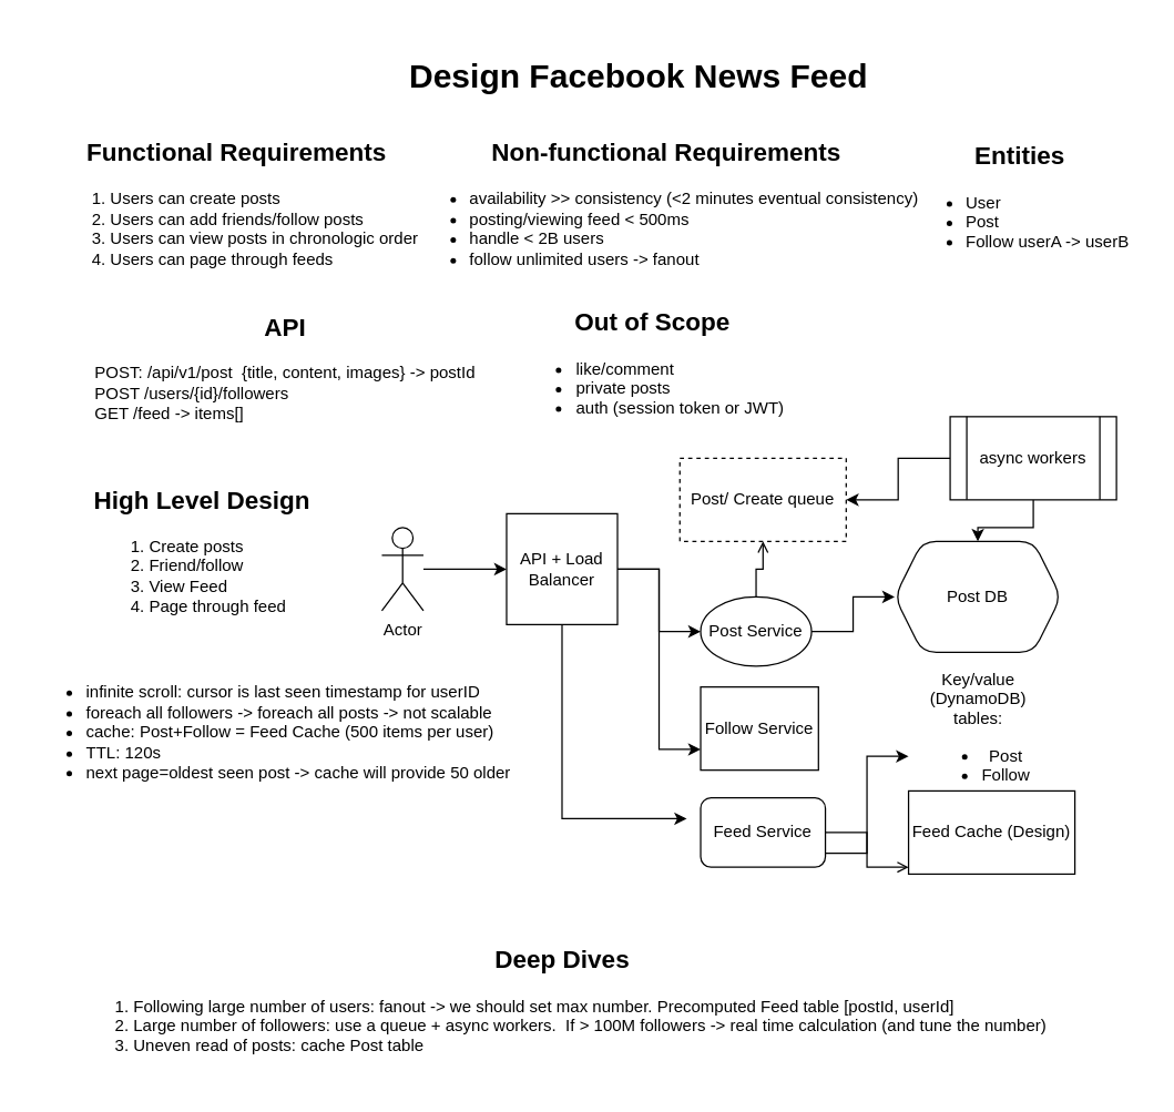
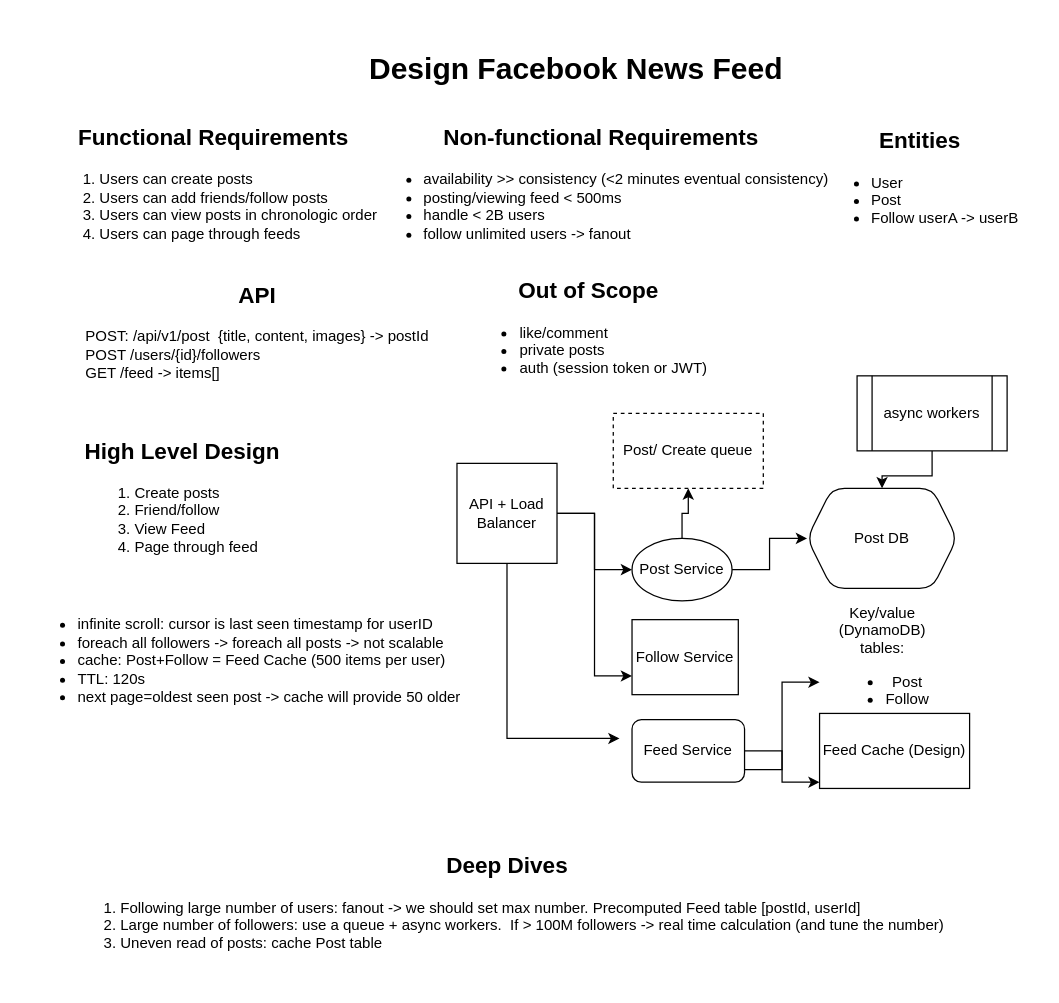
  <mxCell id="0" />
  <mxCell id="1" parent="0" />
  <mxCell id="2" value="&lt;h1&gt;Design Facebook News Feed&lt;/h1&gt;" style="text;html=1;align=center;verticalAlign=middle;resizable=0;points=[];autosize=1;strokeColor=none;fillColor=none;" vertex="1" parent="1"><mxGeometry x="285" y="20" width="350" height="70" as="geometry" /></mxCell>
  <mxCell id="3" value="&lt;h2&gt;Functional Requirements&lt;/h2&gt;&lt;div&gt;&lt;ol&gt;&lt;li style=&quot;text-align: left;&quot;&gt;Users can create posts&lt;/li&gt;&lt;li style=&quot;text-align: left;&quot;&gt;Users can add friends/follow posts&lt;/li&gt;&lt;li style=&quot;text-align: left;&quot;&gt;Users can view posts in chronologic order&lt;/li&gt;&lt;li style=&quot;text-align: left;&quot;&gt;Users can page through feeds&lt;/li&gt;&lt;/ol&gt;&lt;/div&gt;" style="text;html=1;align=center;verticalAlign=middle;resizable=0;points=[];autosize=1;strokeColor=none;fillColor=none;" vertex="1" parent="1"><mxGeometry x="25" y="80" width="290" height="130" as="geometry" /></mxCell>
  <mxCell id="4" value="&lt;h2&gt;Non-functional Requirements&lt;/h2&gt;&lt;div&gt;&lt;ul&gt;&lt;li style=&quot;text-align: left;&quot;&gt;availability &amp;gt;&amp;gt; consistency (&amp;lt;2 minutes eventual consistency)&lt;/li&gt;&lt;li style=&quot;text-align: left;&quot;&gt;posting/viewing feed &amp;lt; 500ms&lt;/li&gt;&lt;li style=&quot;text-align: left;&quot;&gt;handle &amp;lt; 2B users&lt;/li&gt;&lt;li style=&quot;text-align: left;&quot;&gt;follow unlimited users -&amp;gt; fanout&lt;/li&gt;&lt;/ul&gt;&lt;/div&gt;" style="text;html=1;align=center;verticalAlign=middle;resizable=0;points=[];autosize=1;strokeColor=none;fillColor=none;" vertex="1" parent="1"><mxGeometry x="285" y="80" width="390" height="130" as="geometry" /></mxCell>
  <mxCell id="5" value="&lt;h2&gt;Entities&lt;/h2&gt;&lt;div style=&quot;text-align: left;&quot;&gt;&lt;ul&gt;&lt;li&gt;User&lt;/li&gt;&lt;li&gt;Post&lt;/li&gt;&lt;li&gt;Follow userA -&amp;gt; userB&lt;/li&gt;&lt;/ul&gt;&lt;/div&gt;" style="text;html=1;align=center;verticalAlign=middle;resizable=0;points=[];autosize=1;strokeColor=none;fillColor=none;" vertex="1" parent="1"><mxGeometry x="645" y="80" width="180" height="120" as="geometry" /></mxCell>
  <mxCell id="6" value="&lt;h2&gt;API&lt;/h2&gt;&lt;div style=&quot;text-align: left;&quot;&gt;POST: /api/v1/post&amp;nbsp; {title, content, images} -&amp;gt; postId&lt;/div&gt;&lt;div style=&quot;text-align: left;&quot;&gt;POST /users/{id}/followers&lt;/div&gt;&lt;div style=&quot;text-align: left;&quot;&gt;GET /feed -&amp;gt; items[]&lt;/div&gt;&lt;div style=&quot;text-align: left;&quot;&gt;&lt;br&gt;&lt;/div&gt;" style="text;html=1;align=center;verticalAlign=middle;resizable=0;points=[];autosize=1;strokeColor=none;fillColor=none;" vertex="1" parent="1"><mxGeometry x="55" y="205" width="300" height="120" as="geometry" /></mxCell>
  <mxCell id="7" value="&lt;h2&gt;Out of Scope&lt;/h2&gt;&lt;div style=&quot;text-align: left;&quot;&gt;&lt;ul&gt;&lt;li&gt;like/comment&lt;/li&gt;&lt;li&gt;private posts&lt;/li&gt;&lt;li&gt;auth (session token or JWT)&lt;/li&gt;&lt;/ul&gt;&lt;/div&gt;" style="text;html=1;align=center;verticalAlign=middle;resizable=0;points=[];autosize=1;strokeColor=none;fillColor=none;" vertex="1" parent="1"><mxGeometry x="365" y="200" width="210" height="120" as="geometry" /></mxCell>
  <mxCell id="8" value="&lt;h2&gt;High Level Design&lt;/h2&gt;&lt;div&gt;&lt;ol&gt;&lt;li style=&quot;text-align: left;&quot;&gt;Create posts&lt;/li&gt;&lt;li style=&quot;text-align: left;&quot;&gt;Friend/follow&lt;/li&gt;&lt;li style=&quot;text-align: left;&quot;&gt;View Feed&lt;/li&gt;&lt;li style=&quot;text-align: left;&quot;&gt;Page through feed&lt;/li&gt;&lt;/ol&gt;&lt;div style=&quot;text-align: left;&quot;&gt;&lt;br&gt;&lt;/div&gt;&lt;/div&gt;&lt;div style=&quot;text-align: left;&quot;&gt;&lt;br&gt;&lt;/div&gt;" style="text;html=1;align=center;verticalAlign=middle;resizable=0;points=[];autosize=1;strokeColor=none;fillColor=none;" vertex="1" parent="1"><mxGeometry x="55" y="330" width="180" height="160" as="geometry" /></mxCell>
- <mxCell id="9" value="" style="edgeStyle=orthogonalEdgeStyle;rounded=0;orthogonalLoop=1;jettySize=auto;html=1;" edge="1" parent="1" source="10" target="14"><mxGeometry relative="1" as="geometry" /></mxCell>
- <mxCell id="10" value="Actor" style="shape=umlActor;verticalLabelPosition=bottom;verticalAlign=top;html=1;outlineConnect=0;" vertex="1" parent="1"><mxGeometry x="275" y="380" width="30" height="60" as="geometry" /></mxCell>
  <mxCell id="11" value="" style="edgeStyle=orthogonalEdgeStyle;rounded=0;orthogonalLoop=1;jettySize=auto;html=1;" edge="1" parent="1" source="14" target="17"><mxGeometry relative="1" as="geometry" /></mxCell>
  <mxCell id="12" style="edgeStyle=orthogonalEdgeStyle;rounded=0;orthogonalLoop=1;jettySize=auto;html=1;entryX=0;entryY=0.75;entryDx=0;entryDy=0;" edge="1" parent="1" source="14" target="20"><mxGeometry relative="1" as="geometry" /></mxCell>
  <mxCell id="13" style="edgeStyle=orthogonalEdgeStyle;rounded=0;orthogonalLoop=1;jettySize=auto;html=1;" edge="1" parent="1" source="14"><mxGeometry relative="1" as="geometry"><mxPoint x="495" y="590" as="targetPoint" /><Array as="points"><mxPoint x="405" y="590" /></Array></mxGeometry></mxCell>
  <mxCell id="14" value="API + Load Balancer" style="whiteSpace=wrap;html=1;aspect=fixed;" vertex="1" parent="1"><mxGeometry x="365" y="370" width="80" height="80" as="geometry" /></mxCell>
  <mxCell id="15" value="" style="edgeStyle=orthogonalEdgeStyle;rounded=0;orthogonalLoop=1;jettySize=auto;html=1;" edge="1" parent="1" source="17" target="18"><mxGeometry relative="1" as="geometry" /></mxCell>
- <mxCell id="16" value="" style="edgeStyle=orthogonalEdgeStyle;rounded=0;orthogonalLoop=1;jettySize=auto;html=1;endArrow=open;" edge="1" parent="1" source="17" target="27"><mxGeometry relative="1" as="geometry" /></mxCell>
+ <mxCell id="16" value="" style="edgeStyle=orthogonalEdgeStyle;rounded=0;orthogonalLoop=1;jettySize=auto;html=1;" edge="1" parent="1" source="17" target="27"><mxGeometry relative="1" as="geometry" /></mxCell>
  <mxCell id="17" value="Post Service" style="ellipse;whiteSpace=wrap;html=1;" vertex="1" parent="1"><mxGeometry x="505" y="430" width="80" height="50" as="geometry" /></mxCell>
  <mxCell id="18" value="Post DB" style="shape=hexagon;perimeter=hexagonPerimeter2;whiteSpace=wrap;html=1;fixedSize=1;rounded=1;" vertex="1" parent="1"><mxGeometry x="645" y="390" width="120" height="80" as="geometry" /></mxCell>
  <mxCell id="19" value="Key/value&lt;div&gt;(DynamoDB)&lt;/div&gt;&lt;div&gt;tables:&lt;/div&gt;&lt;div&gt;&lt;ul&gt;&lt;li&gt;Post&lt;/li&gt;&lt;li&gt;Follow&lt;/li&gt;&lt;/ul&gt;&lt;/div&gt;" style="text;html=1;align=center;verticalAlign=middle;resizable=0;points=[];autosize=1;strokeColor=none;fillColor=none;" vertex="1" parent="1"><mxGeometry x="655" y="475" width="100" height="110" as="geometry" /></mxCell>
  <mxCell id="20" value="Follow Service" style="whiteSpace=wrap;html=1;rounded=0;" vertex="1" parent="1"><mxGeometry x="505" y="495" width="85" height="60" as="geometry" /></mxCell>
- <mxCell id="21" value="" style="edgeStyle=orthogonalEdgeStyle;rounded=0;orthogonalLoop=1;jettySize=auto;html=1;endArrow=open;" edge="1" parent="1" source="23" target="24"><mxGeometry relative="1" as="geometry"><Array as="points"><mxPoint x="625" y="600" /><mxPoint x="625" y="625" /></Array></mxGeometry></mxCell>
+ <mxCell id="21" value="" style="edgeStyle=orthogonalEdgeStyle;rounded=0;orthogonalLoop=1;jettySize=auto;html=1;" edge="1" parent="1" source="23" target="24"><mxGeometry relative="1" as="geometry"><Array as="points"><mxPoint x="625" y="600" /><mxPoint x="625" y="625" /></Array></mxGeometry></mxCell>
  <mxCell id="22" style="edgeStyle=orthogonalEdgeStyle;rounded=0;orthogonalLoop=1;jettySize=auto;html=1;" edge="1" parent="1"><mxGeometry relative="1" as="geometry"><mxPoint x="595" y="615" as="sourcePoint" /><mxPoint x="655" y="545" as="targetPoint" /><Array as="points"><mxPoint x="625" y="615" /><mxPoint x="625" y="545" /></Array></mxGeometry></mxCell>
  <mxCell id="23" value="Feed Service" style="rounded=1;whiteSpace=wrap;html=1;" vertex="1" parent="1"><mxGeometry x="505" y="575" width="90" height="50" as="geometry" /></mxCell>
  <mxCell id="24" value="Feed Cache (Design)" style="whiteSpace=wrap;html=1;" vertex="1" parent="1"><mxGeometry x="655" y="570" width="120" height="60" as="geometry" /></mxCell>
  <mxCell id="25" value="&lt;ul&gt;&lt;li&gt;infinite scroll: cursor is last seen timestamp for userID&lt;/li&gt;&lt;li&gt;foreach all followers -&amp;gt; foreach all posts -&amp;gt; not scalable&lt;/li&gt;&lt;li&gt;&lt;span style=&quot;background-color: transparent; color: light-dark(rgb(0, 0, 0), rgb(255, 255, 255));&quot;&gt;cache: Post+Follow = Feed Cache (500 items per user)&lt;/span&gt;&lt;/li&gt;&lt;li&gt;&lt;span style=&quot;background-color: transparent; color: light-dark(rgb(0, 0, 0), rgb(255, 255, 255));&quot;&gt;TTL: 120s&lt;/span&gt;&lt;/li&gt;&lt;li&gt;&lt;span style=&quot;background-color: transparent; color: light-dark(rgb(0, 0, 0), rgb(255, 255, 255));&quot;&gt;next page=oldest seen post -&amp;gt; cache will provide 50 older&lt;/span&gt;&lt;/li&gt;&lt;/ul&gt;&lt;div&gt;&lt;br&gt;&lt;/div&gt;" style="text;html=1;align=left;verticalAlign=middle;resizable=0;points=[];autosize=1;strokeColor=none;fillColor=none;" vertex="1" parent="1"><mxGeometry x="20" y="475" width="370" height="120" as="geometry" /></mxCell>
  <mxCell id="26" value="&lt;h2&gt;Deep Dives&lt;/h2&gt;&lt;div&gt;&lt;ol&gt;&lt;li style=&quot;text-align: left;&quot;&gt;Following large number of users: fanout -&amp;gt; we should set max number. Precomputed Feed table [postId, userId]&lt;/li&gt;&lt;li style=&quot;text-align: left;&quot;&gt;Large number of followers: use a queue + async workers.&amp;nbsp; If &amp;gt; 100M followers -&amp;gt; real time calculation (and tune the number)&lt;/li&gt;&lt;li style=&quot;text-align: left;&quot;&gt;Uneven read of posts: cache Post table&lt;/li&gt;&lt;/ol&gt;&lt;/div&gt;" style="text;html=1;align=center;verticalAlign=middle;resizable=0;points=[];autosize=1;strokeColor=none;fillColor=none;" vertex="1" parent="1"><mxGeometry x="45" y="660" width="720" height="120" as="geometry" /></mxCell>
  <mxCell id="27" value="Post/ Create queue" style="whiteSpace=wrap;html=1;dashed=1;" vertex="1" parent="1"><mxGeometry x="490" y="330" width="120" height="60" as="geometry" /></mxCell>
- <mxCell id="28" value="" style="edgeStyle=orthogonalEdgeStyle;rounded=0;orthogonalLoop=1;jettySize=auto;html=1;" edge="1" parent="1" source="30" target="27"><mxGeometry relative="1" as="geometry" /></mxCell>
  <mxCell id="29" value="" style="edgeStyle=orthogonalEdgeStyle;rounded=0;orthogonalLoop=1;jettySize=auto;html=1;" edge="1" parent="1" source="30" target="18"><mxGeometry relative="1" as="geometry" /></mxCell>
  <mxCell id="30" value="async workers" style="shape=process;whiteSpace=wrap;html=1;backgroundOutline=1;" vertex="1" parent="1"><mxGeometry x="685" y="300" width="120" height="60" as="geometry" /></mxCell>
